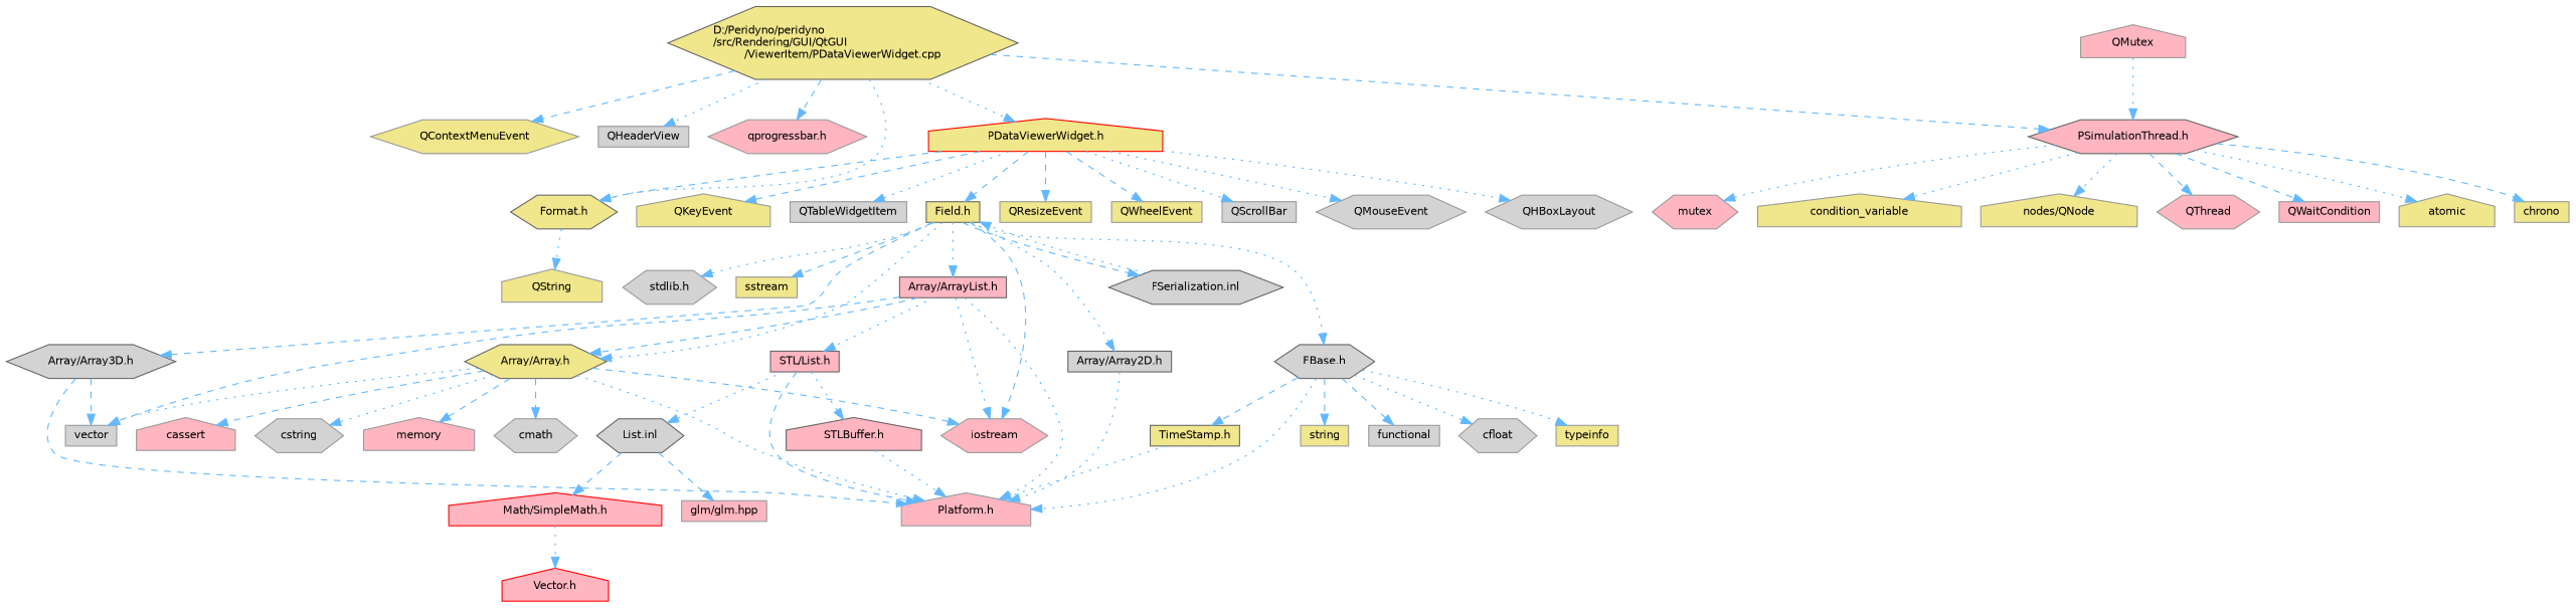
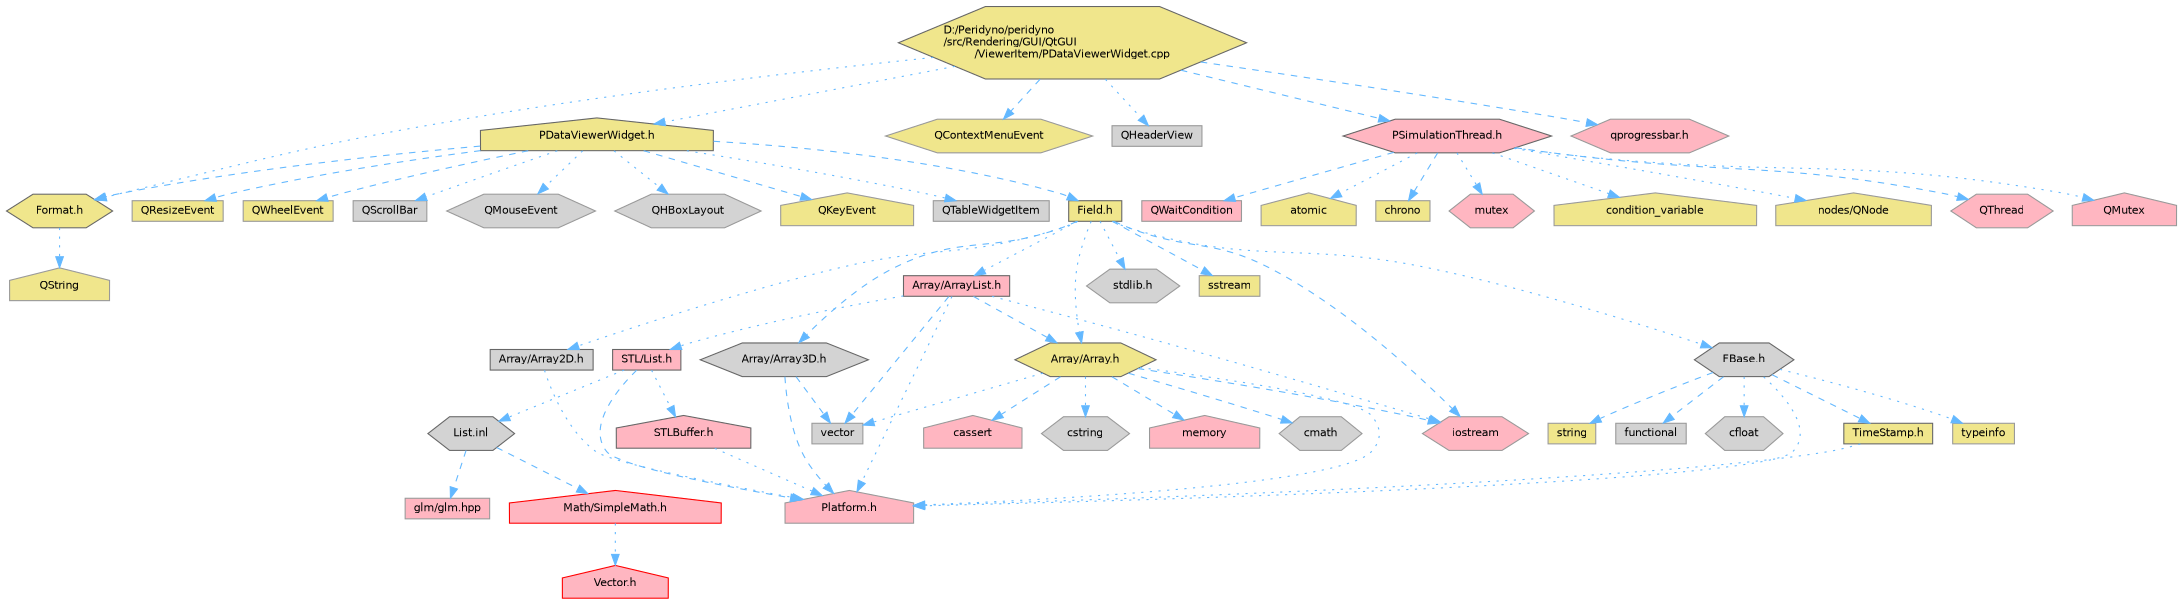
  digraph {
    node [color=grey60 fillcolor=khaki fontname=Helvetica fontsize=10 shape=hexagon style=filled]
    edge [color=steelblue1 fontname=Helvetica fontsize=10 labelfontname=Helvetica labelfontsize=10 style=dotted]
    n1 [color=gray40 fontcolor=black height=0.2 label="D:/Peridyno/peridyno\l/src/Rendering/GUI/QtGUI\l/ViewerItem/PDataViewerWidget.cpp" width=0.4]
-   n2 [color=red height=0.2 label="PDataViewerWidget.h" shape=house width=0.4]
+   n2 [color=grey40 height=0.2 label="PDataViewerWidget.h" shape=house width=0.4]
    n3 [color=grey40 height=0.2 label="Format.h" width=0.4]
    n4 [height=0.2 label=QContextMenuEvent width=0.4]
    n5 [fillcolor=lightgrey height=0.2 label=QHeaderView shape=box width=0.4]
    n6 [color=grey40 fillcolor=lightpink height=0.2 label="PSimulationThread.h" width=0.4]
    n7 [fillcolor=lightpink height=0.2 label="qprogressbar.h" width=0.4]
    n8 [fillcolor=lightgrey height=0.2 label=QTableWidgetItem shape=box width=0.4]
    n9 [color=grey40 height=0.2 label="Field.h" shape=box width=0.4]
    n10 [height=0.2 label=QResizeEvent shape=box width=0.4]
    n11 [height=0.2 label=QWheelEvent shape=box width=0.4]
    n12 [fillcolor=lightgrey height=0.2 label=QScrollBar shape=box width=0.4]
    n13 [fillcolor=lightgrey height=0.2 label=QMouseEvent width=0.4]
    n14 [fillcolor=lightgrey height=0.2 label=QHBoxLayout width=0.4]
    n15 [height=0.2 label=QKeyEvent shape=house width=0.4]
    n16 [height=0.2 label=QString shape=house width=0.4]
    n17 [fillcolor=lightpink height=0.2 label=QThread width=0.4]
    n18 [fillcolor=lightpink height=0.2 label=QMutex shape=house width=0.4]
    n19 [fillcolor=lightpink height=0.2 label=QWaitCondition shape=box width=0.4]
    n20 [height=0.2 label=atomic shape=house width=0.4]
    n21 [height=0.2 label=chrono shape=box width=0.4]
    n22 [fillcolor=lightpink height=0.2 label=mutex width=0.4]
    n23 [height=0.2 label=condition_variable shape=house width=0.4]
    n24 [height=0.2 label="nodes/QNode" shape=house width=0.4]
    n25 [fillcolor=lightpink height=0.2 label=iostream width=0.4]
    n26 [fillcolor=lightgrey height=0.2 label="stdlib.h" width=0.4]
    n27 [height=0.2 label=sstream shape=box width=0.4]
    n28 [color=grey40 fillcolor=lightgrey height=0.2 label="FBase.h" width=0.4]
    n29 [color=grey40 height=0.2 label="Array/Array.h" width=0.4]
    n30 [color=grey40 fillcolor=lightgrey height=0.2 label="Array/Array2D.h" shape=box width=0.4]
    n31 [color=grey40 fillcolor=lightgrey height=0.2 label="Array/Array3D.h" width=0.4]
    n32 [color=grey40 fillcolor=lightpink height=0.2 label="Array/ArrayList.h" shape=box width=0.4]
-   n33 [color=grey40 fillcolor=lightgrey height=0.2 label="FSerialization.inl" width=0.4]
    n34 [fillcolor=lightpink height=0.2 label="Platform.h" shape=house width=0.4]
    n35 [color=grey40 height=0.2 label="TimeStamp.h" shape=box width=0.4]
    n36 [height=0.2 label=typeinfo shape=box width=0.4]
    n37 [height=0.2 label=string shape=box width=0.4]
    n38 [fillcolor=lightgrey height=0.2 label=functional shape=box width=0.4]
    n39 [fillcolor=lightgrey height=0.2 label=cfloat width=0.4]
    n40 [fillcolor=lightpink height=0.2 label=cassert shape=house width=0.4]
    n41 [fillcolor=lightgrey height=0.2 label=vector shape=box width=0.4]
    n42 [fillcolor=lightgrey height=0.2 label=cstring width=0.4]
    n43 [fillcolor=lightpink height=0.2 label=memory shape=house width=0.4]
    n44 [fillcolor=lightgrey height=0.2 label=cmath width=0.4]
    n45 [color=grey40 fillcolor=lightpink height=0.2 label="STL/List.h" shape=box width=0.4]
    n46 [color=grey40 fillcolor=lightpink height=0.2 label="STLBuffer.h" shape=house width=0.4]
    n47 [color=grey40 fillcolor=lightgrey height=0.2 label="List.inl" width=0.4]
    n48 [color=red fillcolor=lightpink height=0.2 label="Math/SimpleMath.h" shape=house width=0.4]
    n49 [fillcolor=lightpink height=0.2 label="glm/glm.hpp" shape=box width=0.4]
    n50 [color=red fillcolor=lightpink height=0.2 label="Vector.h" shape=house width=0.4]
    n1 -> n2
    n1 -> n3
    n1 -> n4 [style=dashed]
    n1 -> n5
    n1 -> n6 [style=dashed]
    n1 -> n7 [style=dashed]
    n2 -> n3 [style=dashed]
    n2 -> n8
    n2 -> n9 [style=dashed]
    n2 -> n10 [style=dashed]
    n2 -> n11 [style=dashed]
    n2 -> n12
    n2 -> n13
    n2 -> n14
    n2 -> n15 [style=dashed]
    n3 -> n16
    n6 -> n17 [style=dashed]
-   n18 -> n6
+   n6 -> n18
    n6 -> n19 [style=dashed]
    n6 -> n20
    n6 -> n21 [style=dashed]
    n6 -> n22
    n6 -> n23
    n6 -> n24
    n9 -> n25 [style=dashed]
    n9 -> n26
    n9 -> n27 [style=dashed]
    n9 -> n28
    n9 -> n29
    n9 -> n30
    n9 -> n31 [style=dashed]
    n9 -> n32
-   n9 -> n33 [style=dashed]
    n28 -> n34
    n28 -> n35 [style=dashed]
    n28 -> n36
    n28 -> n37 [style=dashed]
    n28 -> n38 [style=dashed]
    n28 -> n39
    n29 -> n25 [style=dashed]
    n29 -> n34
    n29 -> n40 [style=dashed]
    n29 -> n41
    n29 -> n42
    n29 -> n43 [style=dashed]
    n29 -> n44 [style=dashed]
    n30 -> n34
    n31 -> n34 [style=dashed]
    n31 -> n41 [style=dashed]
    n32 -> n25
    n32 -> n29 [style=dashed]
    n32 -> n34
    n32 -> n41 [style=dashed]
    n32 -> n45
-   n33 -> n9
    n35 -> n34
    n45 -> n34 [style=dashed]
    n45 -> n46
    n45 -> n47
    n46 -> n34
    n47 -> n48 [style=dashed]
    n47 -> n49 [style=dashed]
    n48 -> n50
  }
